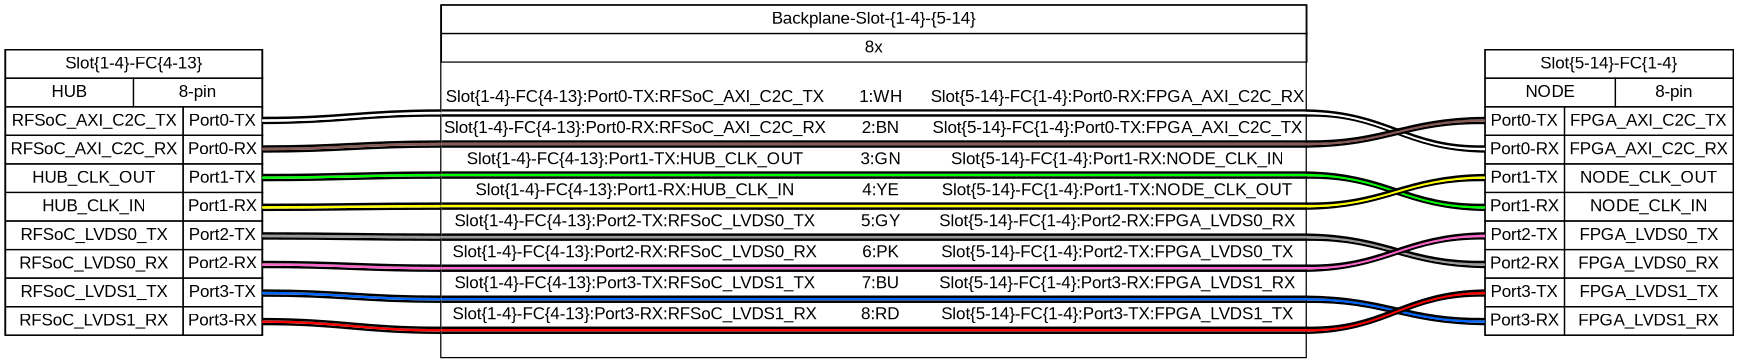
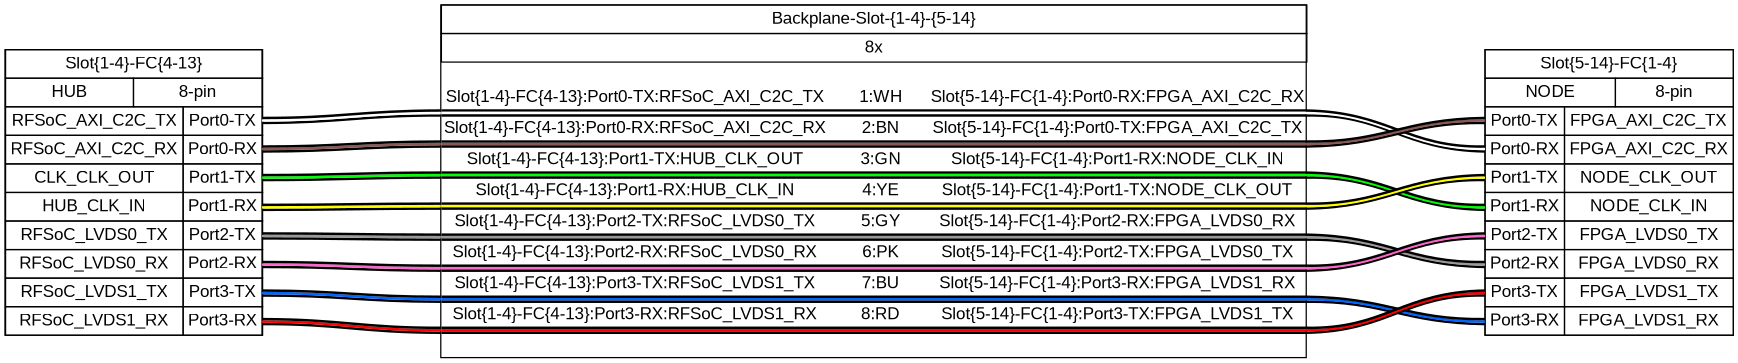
  graph {
    bgcolor="#FFFFFF"
    fontname="Liberation Sans"
    nodesep=0.33
    rankdir=LR
    ranksep=2
    node [fillcolor="#FFFFFF" fontname="Liberation Sans" margin=0 shape=box style=filled]
    edge [color="#000000:#ffffff:#000000" fontname="Liberation Sans" style=bold]
-   n1 [height=0 label=< <table border="0" cellspacing="0" cellpadding="0">  <tr><td>   <table border="0" cellspacing="0" cellpadding="3" cellborder="1"><tr>    <td balign="left">Slot{1-4}-FC{4-13}</td>   </tr></table>  </td></tr>  <tr><td>   <table border="0" cellspacing="0" cellpadding="3" cellborder="1"><tr>    <td balign="left">HUB</td>    <td balign="left">8-pin</td>   </tr></table>  </td></tr>  <tr><td>   <table border="0" cellspacing="0" cellpadding="3" cellborder="1">    <tr>     <td>RFSoC_AXI_C2C_TX</td>     <td port="p1r">Port0-TX</td>    </tr>    <tr>     <td>RFSoC_AXI_C2C_RX</td>     <td port="p2r">Port0-RX</td>    </tr>    <tr>     <td>HUB_CLK_OUT</td>     <td port="p3r">Port1-TX</td>    </tr>    <tr>     <td>HUB_CLK_IN</td>     <td port="p4r">Port1-RX</td>    </tr>    <tr>     <td>RFSoC_LVDS0_TX</td>     <td port="p5r">Port2-TX</td>    </tr>    <tr>     <td>RFSoC_LVDS0_RX</td>     <td port="p6r">Port2-RX</td>    </tr>    <tr>     <td>RFSoC_LVDS1_TX</td>     <td port="p7r">Port3-TX</td>    </tr>    <tr>     <td>RFSoC_LVDS1_RX</td>     <td port="p8r">Port3-RX</td>    </tr>   </table>  </td></tr> </table> > width=0]
+   n1 [height=0 label=< <table border="0" cellspacing="0" cellpadding="0">  <tr><td>   <table border="0" cellspacing="0" cellpadding="3" cellborder="1"><tr>    <td balign="left">Slot{1-4}-FC{4-13}</td>   </tr></table>  </td></tr>  <tr><td>   <table border="0" cellspacing="0" cellpadding="3" cellborder="1"><tr>    <td balign="left">HUB</td>    <td balign="left">8-pin</td>   </tr></table>  </td></tr>  <tr><td>   <table border="0" cellspacing="0" cellpadding="3" cellborder="1">    <tr>     <td>RFSoC_AXI_C2C_TX</td>     <td port="p1r">Port0-TX</td>    </tr>    <tr>     <td>RFSoC_AXI_C2C_RX</td>     <td port="p2r">Port0-RX</td>    </tr>    <tr>     <td>CLK_CLK_OUT</td>     <td port="p3r">Port1-TX</td>    </tr>    <tr>     <td>HUB_CLK_IN</td>     <td port="p4r">Port1-RX</td>    </tr>    <tr>     <td>RFSoC_LVDS0_TX</td>     <td port="p5r">Port2-TX</td>    </tr>    <tr>     <td>RFSoC_LVDS0_RX</td>     <td port="p6r">Port2-RX</td>    </tr>    <tr>     <td>RFSoC_LVDS1_TX</td>     <td port="p7r">Port3-TX</td>    </tr>    <tr>     <td>RFSoC_LVDS1_RX</td>     <td port="p8r">Port3-RX</td>    </tr>   </table>  </td></tr> </table> > width=0]
    n2 [height=0 label=< <table border="0" cellspacing="0" cellpadding="0">  <tr><td>   <table border="0" cellspacing="0" cellpadding="3" cellborder="1"><tr>    <td balign="left">Backplane-Slot-{1-4}-{5-14}</td>   </tr></table>  </td></tr>  <tr><td>   <table border="0" cellspacing="0" cellpadding="3" cellborder="1"><tr>    <td balign="left">8x</td>   </tr></table>  </td></tr>  <tr><td>   <table border="0" cellspacing="0" cellborder="0">    <tr><td>&nbsp;</td></tr>    <tr>     <td>Slot{1-4}-FC{4-13}:Port0-TX:RFSoC_AXI_C2C_TX</td>     <td>      1:WH     </td>     <td>Slot{5-14}-FC{1-4}:Port0-RX:FPGA_AXI_C2C_RX</td>    </tr>    <tr>     <td colspan="3" border="0" cellspacing="0" cellpadding="0" port="w1" height="6">      <table cellspacing="0" cellborder="0" border="0">       <tr><td colspan="3" cellpadding="0" height="2" bgcolor="#000000" border="0"></td></tr>       <tr><td colspan="3" cellpadding="0" height="2" bgcolor="#ffffff" border="0"></td></tr>       <tr><td colspan="3" cellpadding="0" height="2" bgcolor="#000000" border="0"></td></tr>      </table>     </td>    </tr>    <tr>     <td>Slot{1-4}-FC{4-13}:Port0-RX:RFSoC_AXI_C2C_RX</td>     <td>      2:BN     </td>     <td>Slot{5-14}-FC{1-4}:Port0-TX:FPGA_AXI_C2C_TX</td>    </tr>    <tr>     <td colspan="3" border="0" cellspacing="0" cellpadding="0" port="w2" height="6">      <table cellspacing="0" cellborder="0" border="0">       <tr><td colspan="3" cellpadding="0" height="2" bgcolor="#000000" border="0"></td></tr>       <tr><td colspan="3" cellpadding="0" height="2" bgcolor="#895956" border="0"></td></tr>       <tr><td colspan="3" cellpadding="0" height="2" bgcolor="#000000" border="0"></td></tr>      </table>     </td>    </tr>    <tr>     <td>Slot{1-4}-FC{4-13}:Port1-TX:HUB_CLK_OUT</td>     <td>      3:GN     </td>     <td>Slot{5-14}-FC{1-4}:Port1-RX:NODE_CLK_IN</td>    </tr>    <tr>     <td colspan="3" border="0" cellspacing="0" cellpadding="0" port="w3" height="6">      <table cellspacing="0" cellborder="0" border="0">       <tr><td colspan="3" cellpadding="0" height="2" bgcolor="#000000" border="0"></td></tr>       <tr><td colspan="3" cellpadding="0" height="2" bgcolor="#00ff00" border="0"></td></tr>       <tr><td colspan="3" cellpadding="0" height="2" bgcolor="#000000" border="0"></td></tr>      </table>     </td>    </tr>    <tr>     <td>Slot{1-4}-FC{4-13}:Port1-RX:HUB_CLK_IN</td>     <td>      4:YE     </td>     <td>Slot{5-14}-FC{1-4}:Port1-TX:NODE_CLK_OUT</td>    </tr>    <tr>     <td colspan="3" border="0" cellspacing="0" cellpadding="0" port="w4" height="6">      <table cellspacing="0" cellborder="0" border="0">       <tr><td colspan="3" cellpadding="0" height="2" bgcolor="#000000" border="0"></td></tr>       <tr><td colspan="3" cellpadding="0" height="2" bgcolor="#ffff00" border="0"></td></tr>       <tr><td colspan="3" cellpadding="0" height="2" bgcolor="#000000" border="0"></td></tr>      </table>     </td>    </tr>    <tr>     <td>Slot{1-4}-FC{4-13}:Port2-TX:RFSoC_LVDS0_TX</td>     <td>      5:GY     </td>     <td>Slot{5-14}-FC{1-4}:Port2-RX:FPGA_LVDS0_RX</td>    </tr>    <tr>     <td colspan="3" border="0" cellspacing="0" cellpadding="0" port="w5" height="6">      <table cellspacing="0" cellborder="0" border="0">       <tr><td colspan="3" cellpadding="0" height="2" bgcolor="#000000" border="0"></td></tr>       <tr><td colspan="3" cellpadding="0" height="2" bgcolor="#999999" border="0"></td></tr>       <tr><td colspan="3" cellpadding="0" height="2" bgcolor="#000000" border="0"></td></tr>      </table>     </td>    </tr>    <tr>     <td>Slot{1-4}-FC{4-13}:Port2-RX:RFSoC_LVDS0_RX</td>     <td>      6:PK     </td>     <td>Slot{5-14}-FC{1-4}:Port2-TX:FPGA_LVDS0_TX</td>    </tr>    <tr>     <td colspan="3" border="0" cellspacing="0" cellpadding="0" port="w6" height="6">      <table cellspacing="0" cellborder="0" border="0">       <tr><td colspan="3" cellpadding="0" height="2" bgcolor="#000000" border="0"></td></tr>       <tr><td colspan="3" cellpadding="0" height="2" bgcolor="#ff66cc" border="0"></td></tr>       <tr><td colspan="3" cellpadding="0" height="2" bgcolor="#000000" border="0"></td></tr>      </table>     </td>    </tr>    <tr>     <td>Slot{1-4}-FC{4-13}:Port3-TX:RFSoC_LVDS1_TX</td>     <td>      7:BU     </td>     <td>Slot{5-14}-FC{1-4}:Port3-RX:FPGA_LVDS1_RX</td>    </tr>    <tr>     <td colspan="3" border="0" cellspacing="0" cellpadding="0" port="w7" height="6">      <table cellspacing="0" cellborder="0" border="0">       <tr><td colspan="3" cellpadding="0" height="2" bgcolor="#000000" border="0"></td></tr>       <tr><td colspan="3" cellpadding="0" height="2" bgcolor="#0066ff" border="0"></td></tr>       <tr><td colspan="3" cellpadding="0" height="2" bgcolor="#000000" border="0"></td></tr>      </table>     </td>    </tr>    <tr>     <td>Slot{1-4}-FC{4-13}:Port3-RX:RFSoC_LVDS1_RX</td>     <td>      8:RD     </td>     <td>Slot{5-14}-FC{1-4}:Port3-TX:FPGA_LVDS1_TX</td>    </tr>    <tr>     <td colspan="3" border="0" cellspacing="0" cellpadding="0" port="w8" height="6">      <table cellspacing="0" cellborder="0" border="0">       <tr><td colspan="3" cellpadding="0" height="2" bgcolor="#000000" border="0"></td></tr>       <tr><td colspan="3" cellpadding="0" height="2" bgcolor="#ff0000" border="0"></td></tr>       <tr><td colspan="3" cellpadding="0" height="2" bgcolor="#000000" border="0"></td></tr>      </table>     </td>    </tr>    <tr><td>&nbsp;</td></tr>   </table>  </td></tr> </table> > width=0]
    n3 [height=0 label=< <table border="0" cellspacing="0" cellpadding="0">  <tr><td>   <table border="0" cellspacing="0" cellpadding="3" cellborder="1"><tr>    <td balign="left">Slot{5-14}-FC{1-4}</td>   </tr></table>  </td></tr>  <tr><td>   <table border="0" cellspacing="0" cellpadding="3" cellborder="1"><tr>    <td balign="left">NODE</td>    <td balign="left">8-pin</td>   </tr></table>  </td></tr>  <tr><td>   <table border="0" cellspacing="0" cellpadding="3" cellborder="1">    <tr>     <td port="p1l">Port0-TX</td>     <td>FPGA_AXI_C2C_TX</td>    </tr>    <tr>     <td port="p2l">Port0-RX</td>     <td>FPGA_AXI_C2C_RX</td>    </tr>    <tr>     <td port="p3l">Port1-TX</td>     <td>NODE_CLK_OUT</td>    </tr>    <tr>     <td port="p4l">Port1-RX</td>     <td>NODE_CLK_IN</td>    </tr>    <tr>     <td port="p5l">Port2-TX</td>     <td>FPGA_LVDS0_TX</td>    </tr>    <tr>     <td port="p6l">Port2-RX</td>     <td>FPGA_LVDS0_RX</td>    </tr>    <tr>     <td port="p7l">Port3-TX</td>     <td>FPGA_LVDS1_TX</td>    </tr>    <tr>     <td port="p8l">Port3-RX</td>     <td>FPGA_LVDS1_RX</td>    </tr>   </table>  </td></tr> </table> > width=0]
    n1 -- n2 [headport="w1:w" tailport="p1r:e"]
    n1 -- n2 [color="#000000:#895956:#000000" headport="w2:w" tailport="p2r:e"]
    n1 -- n2 [color="#000000:#00ff00:#000000" headport="w3:w" tailport="p3r:e"]
    n1 -- n2 [color="#000000:#ffff00:#000000" headport="w4:w" tailport="p4r:e"]
    n1 -- n2 [color="#000000:#999999:#000000" headport="w5:w" tailport="p5r:e"]
    n1 -- n2 [color="#000000:#ff66cc:#000000" headport="w6:w" tailport="p6r:e"]
    n1 -- n2 [color="#000000:#0066ff:#000000" headport="w7:w" tailport="p7r:e"]
    n1 -- n2 [color="#000000:#ff0000:#000000" headport="w8:w" tailport="p8r:e"]
    n2 -- n3 [headport="p2l:w" tailport="w1:e"]
    n2 -- n3 [color="#000000:#895956:#000000" headport="p1l:w" tailport="w2:e"]
    n2 -- n3 [color="#000000:#00ff00:#000000" headport="p4l:w" tailport="w3:e"]
    n2 -- n3 [color="#000000:#ffff00:#000000" headport="p3l:w" tailport="w4:e"]
    n2 -- n3 [color="#000000:#999999:#000000" headport="p6l:w" tailport="w5:e"]
    n2 -- n3 [color="#000000:#ff66cc:#000000" headport="p5l:w" tailport="w6:e"]
    n2 -- n3 [color="#000000:#0066ff:#000000" headport="p8l:w" tailport="w7:e"]
    n2 -- n3 [color="#000000:#ff0000:#000000" headport="p7l:w" tailport="w8:e"]
  }
